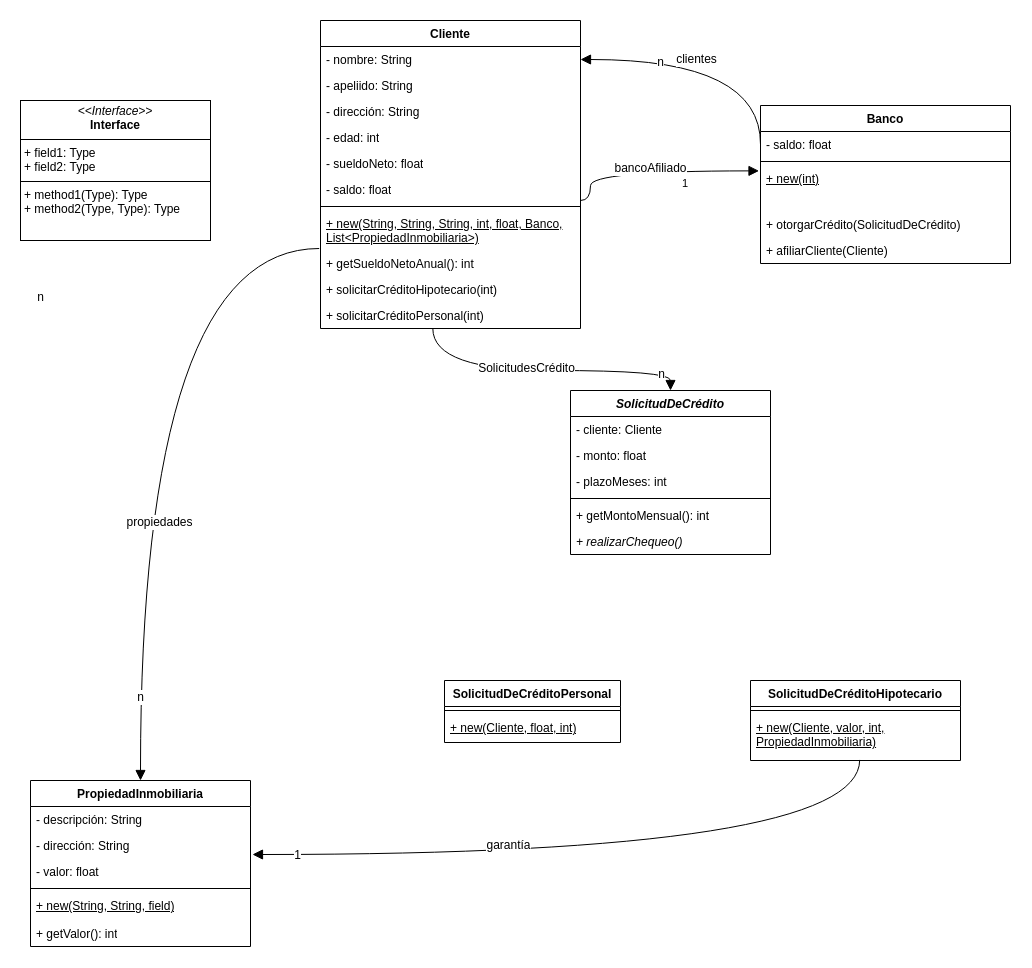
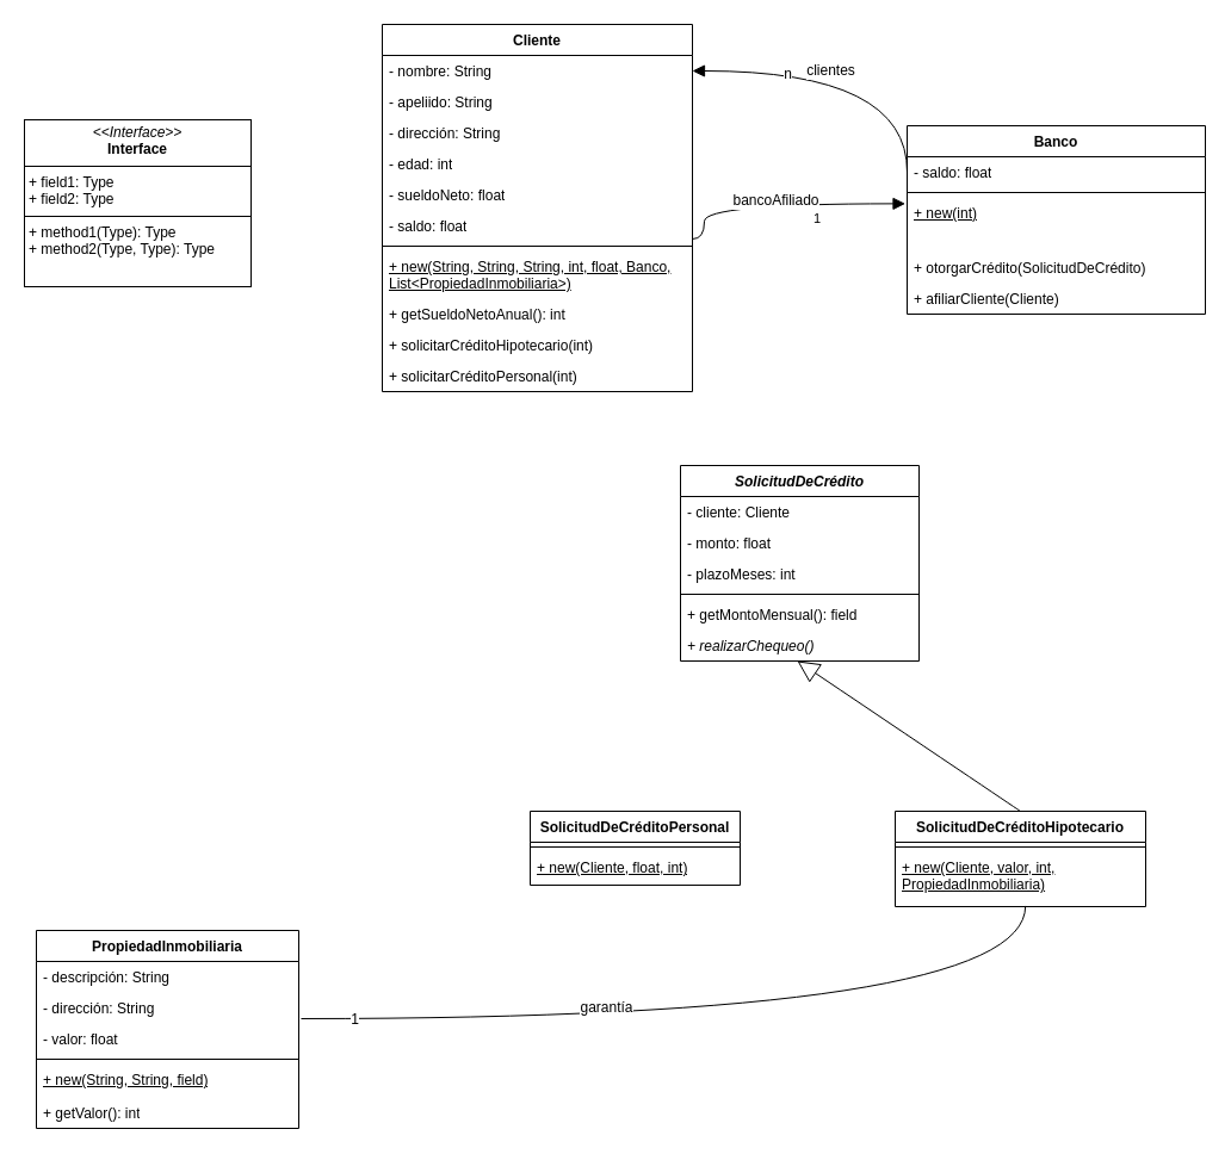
  <mxCell id="0" />
  <mxCell id="1" parent="0" />
  <mxCell id="2" value="Cliente" style="swimlane;fontStyle=1;align=center;verticalAlign=top;childLayout=stackLayout;horizontal=1;startSize=26;horizontalStack=0;resizeParent=1;resizeParentMax=0;resizeLast=0;collapsible=1;marginBottom=0;whiteSpace=wrap;html=1;" vertex="1" parent="1"><mxGeometry x="320" width="260" height="308" as="geometry" y="20" /></mxCell>
  <mxCell id="3" value="- nombre: String" style="text;strokeColor=none;fillColor=none;align=left;verticalAlign=top;spacingLeft=4;spacingRight=4;overflow=hidden;rotatable=0;points=[[0,0.5],[1,0.5]];portConstraint=eastwest;whiteSpace=wrap;html=1;" vertex="1" parent="2"><mxGeometry y="26" width="260" height="26" as="geometry" /></mxCell>
  <mxCell id="4" value="- apeliido: String" style="text;strokeColor=none;fillColor=none;align=left;verticalAlign=top;spacingLeft=4;spacingRight=4;overflow=hidden;rotatable=0;points=[[0,0.5],[1,0.5]];portConstraint=eastwest;whiteSpace=wrap;html=1;" vertex="1" parent="2"><mxGeometry y="52" width="260" height="26" as="geometry" /></mxCell>
  <mxCell id="5" value="- dirección: String" style="text;strokeColor=none;fillColor=none;align=left;verticalAlign=top;spacingLeft=4;spacingRight=4;overflow=hidden;rotatable=0;points=[[0,0.5],[1,0.5]];portConstraint=eastwest;whiteSpace=wrap;html=1;" vertex="1" parent="2"><mxGeometry y="78" width="260" height="26" as="geometry" /></mxCell>
  <mxCell id="6" value="- edad: int" style="text;strokeColor=none;fillColor=none;align=left;verticalAlign=top;spacingLeft=4;spacingRight=4;overflow=hidden;rotatable=0;points=[[0,0.5],[1,0.5]];portConstraint=eastwest;whiteSpace=wrap;html=1;" vertex="1" parent="2"><mxGeometry y="104" width="260" height="26" as="geometry" /></mxCell>
  <mxCell id="7" value="- sueldoNeto: float" style="text;strokeColor=none;fillColor=none;align=left;verticalAlign=top;spacingLeft=4;spacingRight=4;overflow=hidden;rotatable=0;points=[[0,0.5],[1,0.5]];portConstraint=eastwest;whiteSpace=wrap;html=1;" vertex="1" parent="2"><mxGeometry y="130" width="260" height="26" as="geometry" /></mxCell>
  <mxCell id="8" value="- saldo: float" style="text;strokeColor=none;fillColor=none;align=left;verticalAlign=top;spacingLeft=4;spacingRight=4;overflow=hidden;rotatable=0;points=[[0,0.5],[1,0.5]];portConstraint=eastwest;whiteSpace=wrap;html=1;" vertex="1" parent="2"><mxGeometry y="156" width="260" height="26" as="geometry" /></mxCell>
  <mxCell id="9" value="" style="line;strokeWidth=1;fillColor=none;align=left;verticalAlign=middle;spacingTop=-1;spacingLeft=3;spacingRight=3;rotatable=0;labelPosition=right;points=[];portConstraint=eastwest;strokeColor=inherit;" vertex="1" parent="2"><mxGeometry y="182" width="260" height="8" as="geometry" /></mxCell>
  <mxCell id="10" value="+ new(String, String, String, int, float, Banco, List&amp;lt;PropiedadInmobiliaria&amp;gt;)" style="text;strokeColor=none;fillColor=none;align=left;verticalAlign=top;spacingLeft=4;spacingRight=4;overflow=hidden;rotatable=0;points=[[0,0.5],[1,0.5]];portConstraint=eastwest;whiteSpace=wrap;html=1;fontStyle=4" vertex="1" parent="2"><mxGeometry y="190" width="260" height="40" as="geometry" /></mxCell>
  <mxCell id="11" value="+ getSueldoNetoAnual(): int" style="text;strokeColor=none;fillColor=none;align=left;verticalAlign=top;spacingLeft=4;spacingRight=4;overflow=hidden;rotatable=0;points=[[0,0.5],[1,0.5]];portConstraint=eastwest;whiteSpace=wrap;html=1;" vertex="1" parent="2"><mxGeometry y="230" width="260" height="26" as="geometry" /></mxCell>
  <mxCell id="12" value="+ solicitarCréditoHipotecario(int)" style="text;strokeColor=none;fillColor=none;align=left;verticalAlign=top;spacingLeft=4;spacingRight=4;overflow=hidden;rotatable=0;points=[[0,0.5],[1,0.5]];portConstraint=eastwest;whiteSpace=wrap;html=1;" vertex="1" parent="2"><mxGeometry y="256" width="260" height="26" as="geometry" /></mxCell>
  <mxCell id="13" value="+ solicitarCréditoPersonal(int)" style="text;strokeColor=none;fillColor=none;align=left;verticalAlign=top;spacingLeft=4;spacingRight=4;overflow=hidden;rotatable=0;points=[[0,0.5],[1,0.5]];portConstraint=eastwest;whiteSpace=wrap;html=1;" vertex="1" parent="2"><mxGeometry y="282" width="260" height="26" as="geometry" /></mxCell>
  <mxCell id="14" value="Banco" style="swimlane;fontStyle=1;align=center;verticalAlign=top;childLayout=stackLayout;horizontal=1;startSize=26;horizontalStack=0;resizeParent=1;resizeParentMax=0;resizeLast=0;collapsible=1;marginBottom=0;whiteSpace=wrap;html=1;" vertex="1" parent="1"><mxGeometry x="760" y="105" width="250" height="158" as="geometry" /></mxCell>
  <mxCell id="15" value="- saldo: float" style="text;strokeColor=none;fillColor=none;align=left;verticalAlign=top;spacingLeft=4;spacingRight=4;overflow=hidden;rotatable=0;points=[[0,0.5],[1,0.5]];portConstraint=eastwest;whiteSpace=wrap;html=1;" vertex="1" parent="14"><mxGeometry y="26" width="250" height="26" as="geometry" /></mxCell>
  <mxCell id="16" value="" style="line;strokeWidth=1;fillColor=none;align=left;verticalAlign=middle;spacingTop=-1;spacingLeft=3;spacingRight=3;rotatable=0;labelPosition=right;points=[];portConstraint=eastwest;strokeColor=inherit;" vertex="1" parent="14"><mxGeometry y="52" width="250" height="8" as="geometry" /></mxCell>
  <mxCell id="17" value="+ new(int)" style="text;strokeColor=none;fillColor=none;align=left;verticalAlign=top;spacingLeft=4;spacingRight=4;overflow=hidden;rotatable=0;points=[[0,0.5],[1,0.5]];portConstraint=eastwest;whiteSpace=wrap;html=1;fontStyle=4" vertex="1" parent="14"><mxGeometry y="60" width="250" height="46" as="geometry" /></mxCell>
  <mxCell id="18" value="+ otorgarCrédito(SolicitudDeCrédito)" style="text;strokeColor=none;fillColor=none;align=left;verticalAlign=top;spacingLeft=4;spacingRight=4;overflow=hidden;rotatable=0;points=[[0,0.5],[1,0.5]];portConstraint=eastwest;whiteSpace=wrap;html=1;" vertex="1" parent="14"><mxGeometry y="106" width="250" height="26" as="geometry" /></mxCell>
  <mxCell id="19" value="+ afiliarCliente(Cliente)" style="text;strokeColor=none;fillColor=none;align=left;verticalAlign=top;spacingLeft=4;spacingRight=4;overflow=hidden;rotatable=0;points=[[0,0.5],[1,0.5]];portConstraint=eastwest;whiteSpace=wrap;html=1;" vertex="1" parent="14"><mxGeometry y="132" width="250" height="26" as="geometry" /></mxCell>
  <mxCell id="20" value="&lt;i&gt;SolicitudDeCrédito&lt;/i&gt;" style="swimlane;fontStyle=1;align=center;verticalAlign=top;childLayout=stackLayout;horizontal=1;startSize=26;horizontalStack=0;resizeParent=1;resizeParentMax=0;resizeLast=0;collapsible=1;marginBottom=0;whiteSpace=wrap;html=1;" vertex="1" parent="1"><mxGeometry x="570" y="390" width="200" height="164" as="geometry" /></mxCell>
  <mxCell id="21" value="- cliente: Cliente" style="text;strokeColor=none;fillColor=none;align=left;verticalAlign=top;spacingLeft=4;spacingRight=4;overflow=hidden;rotatable=0;points=[[0,0.5],[1,0.5]];portConstraint=eastwest;whiteSpace=wrap;html=1;" vertex="1" parent="20"><mxGeometry y="26" width="200" height="26" as="geometry" /></mxCell>
  <mxCell id="22" value="- monto: float" style="text;strokeColor=none;fillColor=none;align=left;verticalAlign=top;spacingLeft=4;spacingRight=4;overflow=hidden;rotatable=0;points=[[0,0.5],[1,0.5]];portConstraint=eastwest;whiteSpace=wrap;html=1;" vertex="1" parent="20"><mxGeometry y="52" width="200" height="26" as="geometry" /></mxCell>
  <mxCell id="23" value="- plazoMeses: int" style="text;strokeColor=none;fillColor=none;align=left;verticalAlign=top;spacingLeft=4;spacingRight=4;overflow=hidden;rotatable=0;points=[[0,0.5],[1,0.5]];portConstraint=eastwest;whiteSpace=wrap;html=1;" vertex="1" parent="20"><mxGeometry y="78" width="200" height="26" as="geometry" /></mxCell>
  <mxCell id="24" value="" style="line;strokeWidth=1;fillColor=none;align=left;verticalAlign=middle;spacingTop=-1;spacingLeft=3;spacingRight=3;rotatable=0;labelPosition=right;points=[];portConstraint=eastwest;strokeColor=inherit;" vertex="1" parent="20"><mxGeometry y="104" width="200" height="8" as="geometry" /></mxCell>
- <mxCell id="25" value="+ getMontoMensual(): int" style="text;strokeColor=none;fillColor=none;align=left;verticalAlign=top;spacingLeft=4;spacingRight=4;overflow=hidden;rotatable=0;points=[[0,0.5],[1,0.5]];portConstraint=eastwest;whiteSpace=wrap;html=1;" vertex="1" parent="20"><mxGeometry y="112" width="200" height="26" as="geometry" /></mxCell>
+ <mxCell id="25" value="+ getMontoMensual(): field" style="text;strokeColor=none;fillColor=none;align=left;verticalAlign=top;spacingLeft=4;spacingRight=4;overflow=hidden;rotatable=0;points=[[0,0.5],[1,0.5]];portConstraint=eastwest;whiteSpace=wrap;html=1;" vertex="1" parent="20"><mxGeometry y="112" width="200" height="26" as="geometry" /></mxCell>
  <mxCell id="26" value="&lt;i&gt;+ realizarChequeo()&lt;/i&gt;" style="text;strokeColor=none;fillColor=none;align=left;verticalAlign=top;spacingLeft=4;spacingRight=4;overflow=hidden;rotatable=0;points=[[0,0.5],[1,0.5]];portConstraint=eastwest;whiteSpace=wrap;html=1;" vertex="1" parent="20"><mxGeometry y="138" width="200" height="26" as="geometry" /></mxCell>
  <mxCell id="27" value="&lt;p style=&quot;margin:0px;margin-top:4px;text-align:center;&quot;&gt;&lt;i&gt;&amp;lt;&amp;lt;Interface&amp;gt;&amp;gt;&lt;/i&gt;&lt;br/&gt;&lt;b&gt;Interface&lt;/b&gt;&lt;/p&gt;&lt;hr size=&quot;1&quot; style=&quot;border-style:solid;&quot;/&gt;&lt;p style=&quot;margin:0px;margin-left:4px;&quot;&gt;+ field1: Type&lt;br/&gt;+ field2: Type&lt;/p&gt;&lt;hr size=&quot;1&quot; style=&quot;border-style:solid;&quot;/&gt;&lt;p style=&quot;margin:0px;margin-left:4px;&quot;&gt;+ method1(Type): Type&lt;br/&gt;+ method2(Type, Type): Type&lt;/p&gt;" style="verticalAlign=top;align=left;overflow=fill;html=1;whiteSpace=wrap;" vertex="1" parent="1"><mxGeometry x="20" y="100" width="190" height="140" as="geometry" /></mxCell>
  <mxCell id="28" value="" style="endArrow=block;endFill=1;html=1;edgeStyle=orthogonalEdgeStyle;align=left;verticalAlign=top;rounded=0;fontSize=12;startSize=8;endSize=8;curved=1;entryX=1;entryY=0.5;entryDx=0;entryDy=0;" edge="1" parent="1" target="3"><mxGeometry x="-1" relative="1" as="geometry"><mxPoint x="760" y="144" as="sourcePoint" /><mxPoint x="570" y="370" as="targetPoint" /></mxGeometry></mxCell>
  <mxCell id="29" value="n" style="edgeLabel;html=1;align=center;verticalAlign=middle;resizable=0;points=[];fontSize=12;" vertex="1" connectable="0" parent="28"><mxGeometry x="-0.364" relative="1" as="geometry"><mxPoint x="-101" y="1" as="offset" /></mxGeometry></mxCell>
  <mxCell id="30" value="clientes" style="edgeLabel;html=1;align=center;verticalAlign=middle;resizable=0;points=[];fontSize=12;" vertex="1" connectable="0" parent="28"><mxGeometry x="0.273" y="-1" relative="1" as="geometry"><mxPoint x="19" as="offset" /></mxGeometry></mxCell>
  <mxCell id="31" value="" style="endArrow=block;endFill=1;html=1;edgeStyle=orthogonalEdgeStyle;align=left;verticalAlign=top;rounded=0;fontSize=12;startSize=8;endSize=8;curved=1;entryX=-0.006;entryY=0.117;entryDx=0;entryDy=0;entryPerimeter=0;" edge="1" parent="1" target="17"><mxGeometry x="-1" relative="1" as="geometry"><mxPoint x="580" y="200" as="sourcePoint" /><mxPoint x="740" y="170" as="targetPoint" /><Array as="points"><mxPoint x="590" y="200" /><mxPoint x="590" y="170" /></Array></mxGeometry></mxCell>
  <mxCell id="32" value="1" style="edgeLabel;resizable=0;html=1;align=left;verticalAlign=bottom;" connectable="0" vertex="1" parent="31"><mxGeometry x="-1" relative="1" as="geometry"><mxPoint x="100" y="-9" as="offset" /></mxGeometry></mxCell>
  <mxCell id="33" value="bancoAfiliado" style="edgeLabel;html=1;align=center;verticalAlign=middle;resizable=0;points=[];fontSize=12;" vertex="1" connectable="0" parent="31"><mxGeometry x="-0.218" y="3" relative="1" as="geometry"><mxPoint x="18" as="offset" /></mxGeometry></mxCell>
- <mxCell id="34" value="" style="endArrow=block;endFill=1;html=1;edgeStyle=orthogonalEdgeStyle;align=left;verticalAlign=top;rounded=0;fontSize=12;startSize=8;endSize=8;curved=1;entryX=0.5;entryY=0;entryDx=0;entryDy=0;exitX=0.432;exitY=1;exitDx=0;exitDy=0;exitPerimeter=0;" edge="1" parent="1" source="13" target="20"><mxGeometry x="-1" relative="1" as="geometry"><mxPoint x="590" y="332.5" as="sourcePoint" /><mxPoint x="787" y="290" as="targetPoint" /><Array as="points"><mxPoint x="432" y="370" /><mxPoint x="670" y="370" /></Array></mxGeometry></mxCell>
- <mxCell id="35" value="SolicitudesCrédito" style="edgeLabel;html=1;align=center;verticalAlign=middle;resizable=0;points=[];fontSize=12;" vertex="1" connectable="0" parent="34"><mxGeometry x="-0.218" y="3" relative="1" as="geometry"><mxPoint x="18" as="offset" /></mxGeometry></mxCell>
- <mxCell id="36" value="n" style="edgeLabel;html=1;align=center;verticalAlign=middle;resizable=0;points=[];fontSize=12;" vertex="1" connectable="0" parent="34"><mxGeometry x="0.8" y="-3" relative="1" as="geometry"><mxPoint as="offset" /></mxGeometry></mxCell>
  <mxCell id="37" value="SolicitudDeCréditoPersonal" style="swimlane;fontStyle=1;align=center;verticalAlign=top;childLayout=stackLayout;horizontal=1;startSize=26;horizontalStack=0;resizeParent=1;resizeParentMax=0;resizeLast=0;collapsible=1;marginBottom=0;whiteSpace=wrap;html=1;" vertex="1" parent="1"><mxGeometry x="444" y="680" width="176" height="62" as="geometry" /></mxCell>
  <mxCell id="38" value="" style="line;strokeWidth=1;fillColor=none;align=left;verticalAlign=middle;spacingTop=-1;spacingLeft=3;spacingRight=3;rotatable=0;labelPosition=right;points=[];portConstraint=eastwest;strokeColor=inherit;" vertex="1" parent="37"><mxGeometry y="26" width="176" height="8" as="geometry" /></mxCell>
  <mxCell id="39" value="+ new(Cliente, float, int)" style="text;strokeColor=none;fillColor=none;align=left;verticalAlign=top;spacingLeft=4;spacingRight=4;overflow=hidden;rotatable=0;points=[[0,0.5],[1,0.5]];portConstraint=eastwest;whiteSpace=wrap;html=1;fontStyle=4" vertex="1" parent="37"><mxGeometry y="34" width="176" height="28" as="geometry" /></mxCell>
  <mxCell id="40" value="SolicitudDeCréditoHipotecario" style="swimlane;fontStyle=1;align=center;verticalAlign=top;childLayout=stackLayout;horizontal=1;startSize=26;horizontalStack=0;resizeParent=1;resizeParentMax=0;resizeLast=0;collapsible=1;marginBottom=0;whiteSpace=wrap;html=1;" vertex="1" parent="1"><mxGeometry x="750" y="680" width="210" height="80" as="geometry" /></mxCell>
  <mxCell id="41" value="" style="line;strokeWidth=1;fillColor=none;align=left;verticalAlign=middle;spacingTop=-1;spacingLeft=3;spacingRight=3;rotatable=0;labelPosition=right;points=[];portConstraint=eastwest;strokeColor=inherit;" vertex="1" parent="40"><mxGeometry y="26" width="210" height="8" as="geometry" /></mxCell>
  <mxCell id="42" value="+ new(Cliente, valor, int, PropiedadInmobiliaria)" style="text;strokeColor=none;fillColor=none;align=left;verticalAlign=top;spacingLeft=4;spacingRight=4;overflow=hidden;rotatable=0;points=[[0,0.5],[1,0.5]];portConstraint=eastwest;whiteSpace=wrap;html=1;fontStyle=4" vertex="1" parent="40"><mxGeometry y="34" width="210" height="46" as="geometry" /></mxCell>
+ <mxCell id="43" value="" style="endArrow=block;endSize=16;endFill=0;html=1;rounded=0;fontSize=12;curved=1;exitX=0.5;exitY=0;exitDx=0;exitDy=0;entryX=0.49;entryY=1;entryDx=0;entryDy=0;entryPerimeter=0;" edge="1" parent="1" source="40" target="26"><mxGeometry width="160" relative="1" as="geometry"><mxPoint x="524" y="694" as="sourcePoint" /><mxPoint x="670" y="540" as="targetPoint" /></mxGeometry></mxCell>
  <mxCell id="44" value="PropiedadInmobiliaria" style="swimlane;fontStyle=1;align=center;verticalAlign=top;childLayout=stackLayout;horizontal=1;startSize=26;horizontalStack=0;resizeParent=1;resizeParentMax=0;resizeLast=0;collapsible=1;marginBottom=0;whiteSpace=wrap;html=1;" vertex="1" parent="1"><mxGeometry y="780" width="220" height="166" as="geometry" x="30" /></mxCell>
  <mxCell id="45" value="- descripción: String" style="text;strokeColor=none;fillColor=none;align=left;verticalAlign=top;spacingLeft=4;spacingRight=4;overflow=hidden;rotatable=0;points=[[0,0.5],[1,0.5]];portConstraint=eastwest;whiteSpace=wrap;html=1;" vertex="1" parent="44"><mxGeometry y="26" width="220" height="26" as="geometry" /></mxCell>
  <mxCell id="46" value="- dirección: String" style="text;strokeColor=none;fillColor=none;align=left;verticalAlign=top;spacingLeft=4;spacingRight=4;overflow=hidden;rotatable=0;points=[[0,0.5],[1,0.5]];portConstraint=eastwest;whiteSpace=wrap;html=1;" vertex="1" parent="44"><mxGeometry y="52" width="220" height="26" as="geometry" /></mxCell>
  <mxCell id="47" value="- valor: float" style="text;strokeColor=none;fillColor=none;align=left;verticalAlign=top;spacingLeft=4;spacingRight=4;overflow=hidden;rotatable=0;points=[[0,0.5],[1,0.5]];portConstraint=eastwest;whiteSpace=wrap;html=1;" vertex="1" parent="44"><mxGeometry y="78" width="220" height="26" as="geometry" /></mxCell>
  <mxCell id="48" value="" style="line;strokeWidth=1;fillColor=none;align=left;verticalAlign=middle;spacingTop=-1;spacingLeft=3;spacingRight=3;rotatable=0;labelPosition=right;points=[];portConstraint=eastwest;strokeColor=inherit;" vertex="1" parent="44"><mxGeometry y="104" width="220" height="8" as="geometry" /></mxCell>
  <mxCell id="49" value="+ new(String, String, field)" style="text;strokeColor=none;fillColor=none;align=left;verticalAlign=top;spacingLeft=4;spacingRight=4;overflow=hidden;rotatable=0;points=[[0,0.5],[1,0.5]];portConstraint=eastwest;whiteSpace=wrap;html=1;fontStyle=4" vertex="1" parent="44"><mxGeometry y="112" width="220" height="28" as="geometry" /></mxCell>
  <mxCell id="50" value="+ getValor(): int" style="text;strokeColor=none;fillColor=none;align=left;verticalAlign=top;spacingLeft=4;spacingRight=4;overflow=hidden;rotatable=0;points=[[0,0.5],[1,0.5]];portConstraint=eastwest;whiteSpace=wrap;html=1;" vertex="1" parent="44"><mxGeometry y="140" width="220" height="26" as="geometry" /></mxCell>
- <mxCell id="51" value="" style="endArrow=block;endFill=1;html=1;edgeStyle=orthogonalEdgeStyle;align=left;verticalAlign=top;rounded=0;fontSize=12;startSize=8;endSize=8;curved=1;entryX=0.5;entryY=0;entryDx=0;entryDy=0;exitX=-0.005;exitY=-0.077;exitDx=0;exitDy=0;exitPerimeter=0;" edge="1" parent="1" source="11" target="44"><mxGeometry x="-1" relative="1" as="geometry"><mxPoint x="340" y="389.5" as="sourcePoint" /><mxPoint x="150" y="374.5" as="targetPoint" /></mxGeometry></mxCell>
- <mxCell id="52" value="n" style="edgeLabel;html=1;align=center;verticalAlign=middle;resizable=0;points=[];fontSize=12;" vertex="1" connectable="0" parent="51"><mxGeometry x="-0.364" relative="1" as="geometry"><mxPoint x="-101" y="1" as="offset" /></mxGeometry></mxCell>
- <mxCell id="53" value="propiedades" style="edgeLabel;html=1;align=center;verticalAlign=middle;resizable=0;points=[];fontSize=12;" vertex="1" connectable="0" parent="51"><mxGeometry x="0.273" y="-1" relative="1" as="geometry"><mxPoint x="19" as="offset" /></mxGeometry></mxCell>
- <mxCell id="54" value="n" style="edgeLabel;html=1;align=center;verticalAlign=middle;resizable=0;points=[];fontSize=12;" vertex="1" connectable="0" parent="51"><mxGeometry x="0.764" y="-1" relative="1" as="geometry"><mxPoint as="offset" /></mxGeometry></mxCell>
- <mxCell id="55" value="" style="endArrow=block;endFill=1;html=1;edgeStyle=orthogonalEdgeStyle;align=left;verticalAlign=top;rounded=0;fontSize=12;startSize=8;endSize=8;curved=1;entryX=1.009;entryY=-0.154;entryDx=0;entryDy=0;entryPerimeter=0;exitX=0.52;exitY=0.988;exitDx=0;exitDy=0;exitPerimeter=0;" edge="1" parent="1" source="42" target="47"><mxGeometry x="-1" relative="1" as="geometry"><mxPoint x="860" y="720" as="sourcePoint" /><mxPoint x="371" y="1102" as="targetPoint" /></mxGeometry></mxCell>
+ <mxCell id="55" value="" style="endArrow=none;endFill=1;html=1;edgeStyle=orthogonalEdgeStyle;align=left;verticalAlign=top;rounded=0;fontSize=12;startSize=8;endSize=8;curved=1;entryX=1.009;entryY=-0.154;entryDx=0;entryDy=0;entryPerimeter=0;exitX=0.52;exitY=0.988;exitDx=0;exitDy=0;exitPerimeter=0;" edge="1" parent="1" source="42" target="47"><mxGeometry x="-1" relative="1" as="geometry"><mxPoint x="860" y="720" as="sourcePoint" /><mxPoint x="371" y="1102" as="targetPoint" /></mxGeometry></mxCell>
  <mxCell id="56" value="garantía" style="edgeLabel;html=1;align=center;verticalAlign=middle;resizable=0;points=[];fontSize=12;" vertex="1" connectable="0" parent="55"><mxGeometry x="0.267" y="-9" relative="1" as="geometry"><mxPoint x="-1" as="offset" /></mxGeometry></mxCell>
  <mxCell id="57" value="1" style="edgeLabel;html=1;align=center;verticalAlign=middle;resizable=0;points=[];fontSize=12;" vertex="1" connectable="0" parent="55"><mxGeometry x="0.871" y="1" relative="1" as="geometry"><mxPoint as="offset" /></mxGeometry></mxCell>
